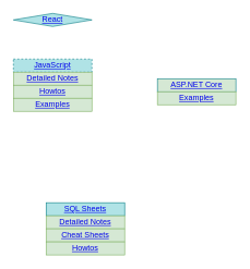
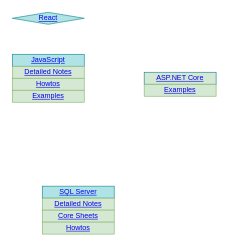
  <mxCell id="0" />
  <mxCell id="1" parent="0" />
- <mxCell id="2" value="&lt;a href=&quot;https://bitbucket.org/kennyrnwilson/sqlserverbasics/src/master/README.md&quot;&gt;SQL Sheets&lt;/a&gt;" style="rounded=0;whiteSpace=wrap;html=1;fillColor=#b0e3e6;strokeColor=#0e8088;" parent="1" vertex="1"><mxGeometry x="70" y="310" width="120" height="20" as="geometry" /></mxCell>
+ <mxCell id="2" value="&lt;a href=&quot;https://bitbucket.org/kennyrnwilson/sqlserverbasics/src/master/README.md&quot;&gt;SQL Server&lt;/a&gt;" style="rounded=0;whiteSpace=wrap;html=1;fillColor=#b0e3e6;strokeColor=#0e8088;" parent="1" vertex="1"><mxGeometry x="70" y="310" width="120" height="20" as="geometry" /></mxCell>
  <mxCell id="3" value="&lt;a href=&quot;https://bitbucket.org/kennyrnwilson/sqlserverbasics/src/master/docs/notes/notes.md&quot;&gt;Detailed Notes&lt;/a&gt;" style="rounded=0;whiteSpace=wrap;html=1;fillColor=#d5e8d4;strokeColor=#82b366;" parent="1" vertex="1"><mxGeometry x="70" y="330" width="120" height="20" as="geometry" /></mxCell>
- <mxCell id="4" value="&lt;a href=&quot;https://bitbucket.org/kennyrnwilson/sqlserverbasics/src/docs/cheatsheets/cheatsheets.md&quot;&gt;Cheat Sheets&lt;/a&gt;" style="rounded=0;whiteSpace=wrap;html=1;fillColor=#d5e8d4;strokeColor=#82b366;" parent="1" vertex="1"><mxGeometry x="70" y="350" width="120" height="20" as="geometry" /></mxCell>
+ <mxCell id="4" value="&lt;a href=&quot;https://bitbucket.org/kennyrnwilson/sqlserverbasics/src/docs/cheatsheets/cheatsheets.md&quot;&gt;Core Sheets&lt;/a&gt;" style="rounded=0;whiteSpace=wrap;html=1;fillColor=#d5e8d4;strokeColor=#82b366;" parent="1" vertex="1"><mxGeometry x="70" y="350" width="120" height="20" as="geometry" /></mxCell>
  <mxCell id="5" value="&lt;a href=&quot;https://bitbucket.org/kennyrnwilson/sqlserverbasics/src/master/howtos/howtos.md&quot;&gt;Howtos&lt;/a&gt;" style="rounded=0;whiteSpace=wrap;html=1;fillColor=#d5e8d4;strokeColor=#82b366;" parent="1" vertex="1"><mxGeometry x="70" y="370" width="120" height="20" as="geometry" /></mxCell>
  <mxCell id="6" value="&lt;a href=&quot;https://github.com/kennyrnwilson/aspdotnetcore&quot;&gt;ASP.NET Core&lt;/a&gt;" style="rounded=0;whiteSpace=wrap;html=1;fillColor=#d5e8d4;strokeColor=#0e8088;" parent="1" vertex="1"><mxGeometry x="240" y="120" width="120" height="20" as="geometry" /></mxCell>
  <mxCell id="7" value="&lt;a href=&quot;https://github.com/kennyrnwilson/aspdotnetcore/blob/main/examples/README.MD&quot;&gt;Examples&lt;/a&gt;" style="rounded=0;whiteSpace=wrap;html=1;fillColor=#d5e8d4;strokeColor=#82b366;" parent="1" vertex="1"><mxGeometry x="240" y="140" width="120" height="20" as="geometry" /></mxCell>
  <mxCell id="8" value="&lt;a href=&quot;https://github.com/kennyrnwilson/react&quot;&gt;React&lt;/a&gt;" style="rhombus;whiteSpace=wrap;html=1;fillColor=#b0e3e6;strokeColor=#0e8088;" parent="1" vertex="1"><mxGeometry x="20" y="20" width="120" height="20" as="geometry" /></mxCell>
- <mxCell id="9" value="&lt;a href=&quot;https://github.com/kennyrnwilson/javascript&quot;&gt;JavaScript&lt;/a&gt;" style="rounded=0;whiteSpace=wrap;html=1;fillColor=#b0e3e6;strokeColor=#0e8088;dashed=1;" parent="1" vertex="1"><mxGeometry x="20" y="90" width="120" height="20" as="geometry" /></mxCell>
+ <mxCell id="9" value="&lt;a href=&quot;https://github.com/kennyrnwilson/javascript&quot;&gt;JavaScript&lt;/a&gt;" style="rounded=0;whiteSpace=wrap;html=1;fillColor=#b0e3e6;strokeColor=#0e8088;" parent="1" vertex="1"><mxGeometry x="20" y="90" width="120" height="20" as="geometry" /></mxCell>
  <mxCell id="10" value="&lt;a href=&quot;https://github.com/kennyrnwilson/javascript/blob/master/docs/notes/README.MD&quot;&gt;Detailed Notes&lt;/a&gt;" style="rounded=0;whiteSpace=wrap;html=1;fillColor=#d5e8d4;strokeColor=#82b366;" parent="1" vertex="1"><mxGeometry x="20" y="110" width="120" height="20" as="geometry" /></mxCell>
  <mxCell id="11" value="&lt;a href=&quot;https://github.com/kennyrnwilson/javascript/blob/master/docs/howtos/README.MD&quot;&gt;Howtos&lt;/a&gt;" style="rounded=0;whiteSpace=wrap;html=1;fillColor=#d5e8d4;strokeColor=#82b366;" parent="1" vertex="1"><mxGeometry x="20" y="130" width="120" height="20" as="geometry" /></mxCell>
  <mxCell id="12" value="&lt;a href=&quot;https://github.com/kennyrnwilson/javascript/blob/master/docs/examples/README.MD&quot;&gt;Examples&lt;/a&gt;" style="rounded=0;whiteSpace=wrap;html=1;fillColor=#d5e8d4;strokeColor=#82b366;" parent="1" vertex="1"><mxGeometry x="20" y="150" width="120" height="20" as="geometry" /></mxCell>
